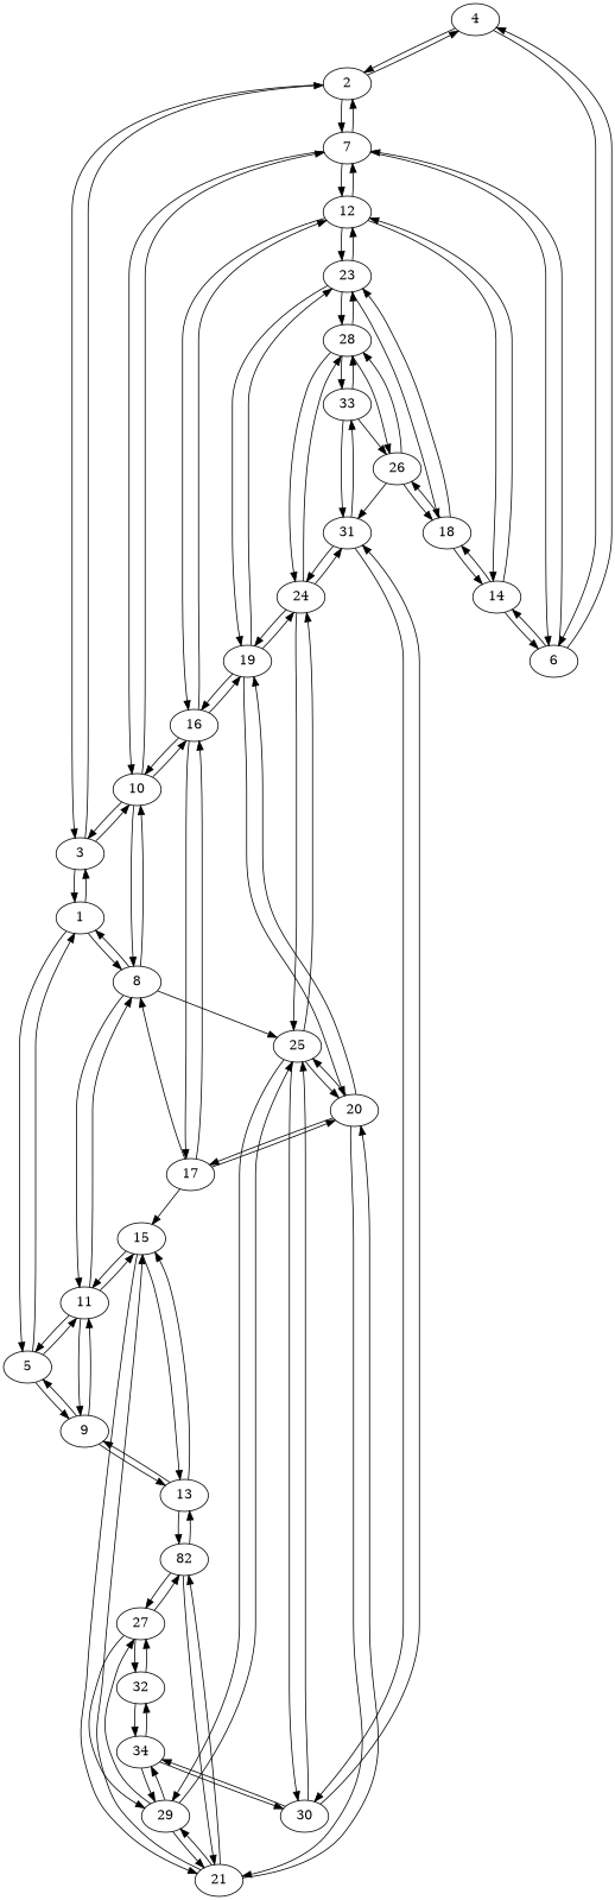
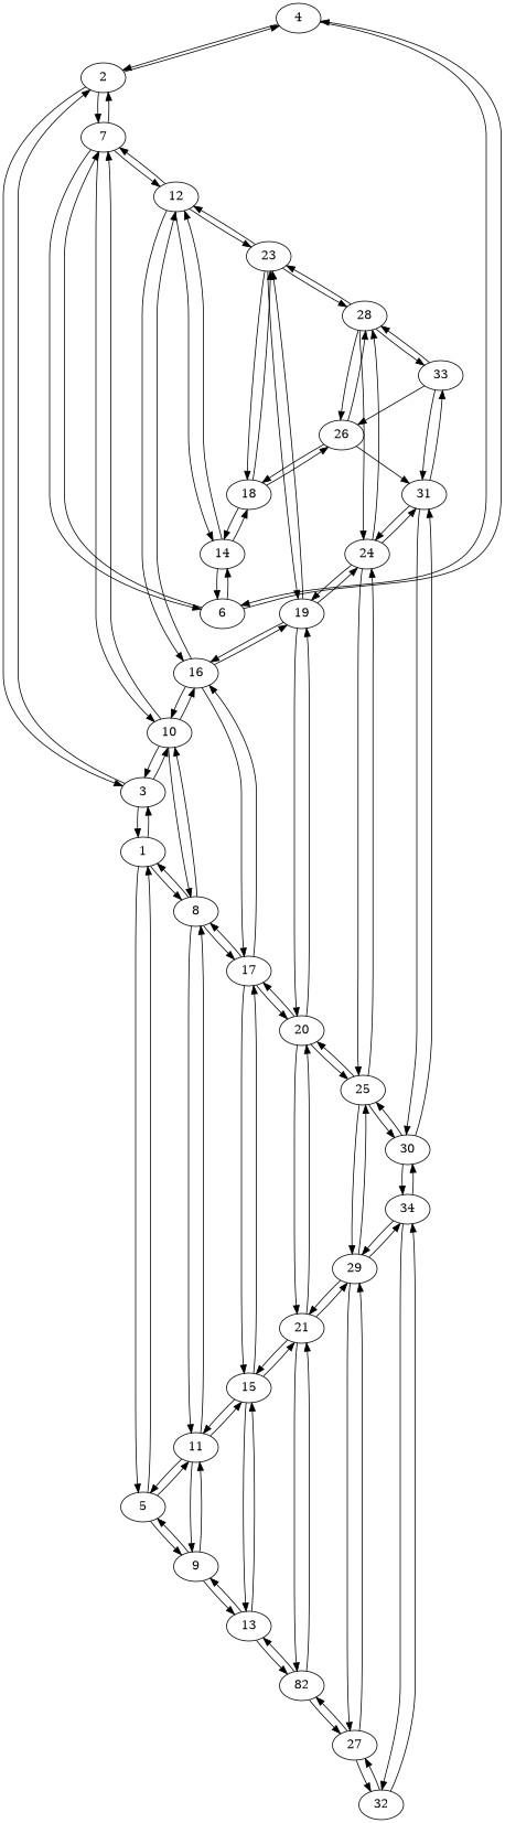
  digraph {
    fontname="DejaVu Serif"
    node [fontname="DejaVu Serif"]
    edge [fontname="DejaVu Serif"]
    4
    2
    6
    1
    3
    5
    8
    10
    9
    11
    17
    7
    12
    16
    14
    13
    15
    18
    23
    20
    n21 [label=82]
    19
    21
    28
    27
    26
    29
    24
    25
    31
    30
    34
    32
    33
    4 -> 2
    4 -> 6
    2 -> 4
    2 -> 3
    2 -> 7
    6 -> 4
    6 -> 7
    6 -> 14
    1 -> 3
    1 -> 5
    1 -> 8
    3 -> 2
    3 -> 1
    3 -> 10
    5 -> 1
    5 -> 9
    5 -> 11
    8 -> 1
    8 -> 10
    8 -> 11
-   8 -> 25
+   8 -> 17
    10 -> 3
    10 -> 8
    10 -> 7
    10 -> 16
    9 -> 5
    9 -> 11
    9 -> 13
    11 -> 5
    11 -> 8
    11 -> 9
    11 -> 15
    17 -> 8
    17 -> 16
    17 -> 15
    17 -> 20
    7 -> 2
    7 -> 6
    7 -> 10
    7 -> 12
    12 -> 7
    12 -> 16
    12 -> 14
    12 -> 23
    16 -> 10
    16 -> 17
    16 -> 12
    16 -> 19
    14 -> 6
    14 -> 12
    14 -> 18
    13 -> 9
    13 -> 15
    13 -> n21
    15 -> 11
+   15 -> 17
    15 -> 13
    15 -> 21
    18 -> 14
    18 -> 23
    18 -> 26
    23 -> 12
    23 -> 18
    23 -> 19
    23 -> 28
    20 -> 17
    20 -> 19
    20 -> 21
    20 -> 25
    n21 -> 13
    n21 -> 21
    n21 -> 27
    19 -> 16
    19 -> 23
    19 -> 20
    19 -> 24
    21 -> 15
    21 -> 20
    21 -> n21
    21 -> 29
    28 -> 23
    28 -> 26
    28 -> 24
    28 -> 33
    27 -> n21
    27 -> 29
    27 -> 32
    26 -> 18
    26 -> 28
    26 -> 31
    29 -> 21
    29 -> 27
    29 -> 25
    29 -> 34
    24 -> 19
    24 -> 28
    24 -> 25
    24 -> 31
    25 -> 20
    25 -> 29
    25 -> 24
    25 -> 30
    31 -> 24
    31 -> 30
    31 -> 33
    30 -> 25
    30 -> 31
    30 -> 34
    34 -> 29
    34 -> 30
    34 -> 32
    32 -> 27
    32 -> 34
    33 -> 28
    33 -> 26
    33 -> 31
  }
